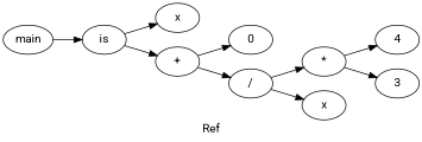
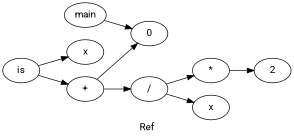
  digraph {
    fontname=Roboto
    label=Ref
    rankdir=LR
    node [fontname=Roboto]
    edge [fontname=Roboto]
    n1 [label=main]
    n2 [label=is]
    n3 [label=x]
    n4 [label="+"]
    n5 [label=0]
    n6 [label="/"]
    n7 [label="*"]
    n8 [label=x]
-   n9 [label=4]
-   n10 [label=3]
-   n1 -> n2
+   n9 [label=2]
+   n1 -> n5
    n2 -> n3
    n2 -> n4
    n4 -> n5
    n4 -> n6
    n6 -> n7
    n6 -> n8
    n7 -> n9
-   n7 -> n10
  }
